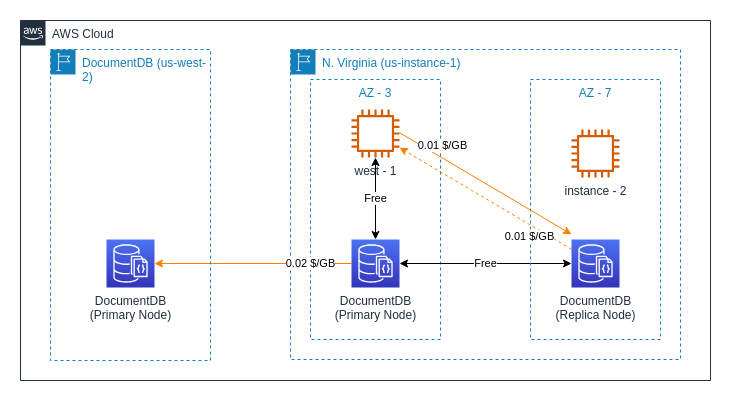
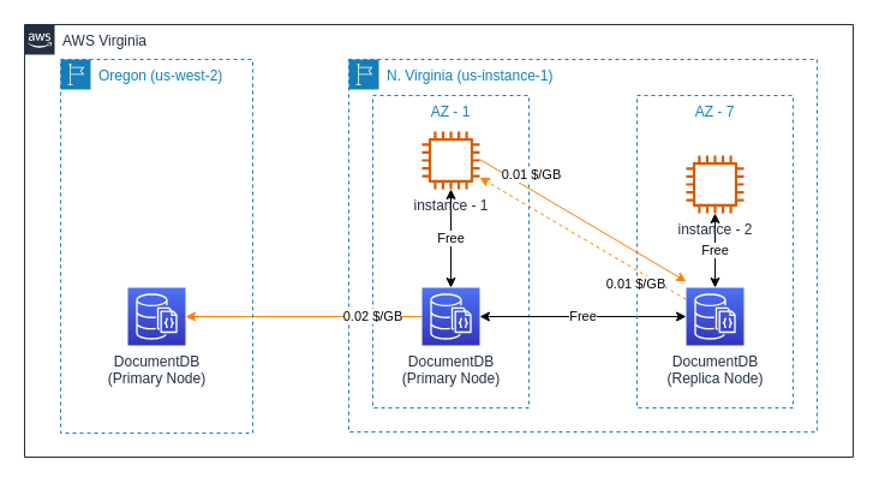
  <mxCell id="0" />
  <mxCell id="1" parent="0" />
  <mxCell id="2" value="N. Virginia (us-instance-1)" style="points=[[0,0],[0.25,0],[0.5,0],[0.75,0],[1,0],[1,0.25],[1,0.5],[1,0.75],[1,1],[0.75,1],[0.5,1],[0.25,1],[0,1],[0,0.75],[0,0.5],[0,0.25]];outlineConnect=0;gradientColor=none;html=1;whiteSpace=wrap;fontSize=12;fontStyle=0;container=1;pointerEvents=0;collapsible=0;recursiveResize=0;shape=mxgraph.aws4.group;grIcon=mxgraph.aws4.group_region;strokeColor=#147EBA;fillColor=none;verticalAlign=top;align=left;spacingLeft=30;fontColor=#147EBA;dashed=1;" parent="1" vertex="1"><mxGeometry x="290" y="49" width="390" height="310" as="geometry" /></mxCell>
- <mxCell id="3" value="AZ - 3" style="fillColor=none;strokeColor=#147EBA;dashed=1;verticalAlign=top;fontStyle=0;fontColor=#147EBA;" parent="1" vertex="1"><mxGeometry x="310" y="79" width="130" height="260" as="geometry" /></mxCell>
+ <mxCell id="3" value="AZ - 1" style="fillColor=none;strokeColor=#147EBA;dashed=1;verticalAlign=top;fontStyle=0;fontColor=#147EBA;" parent="1" vertex="1"><mxGeometry x="310" y="79" width="130" height="260" as="geometry" /></mxCell>
  <mxCell id="4" value="Free" style="edgeStyle=orthogonalEdgeStyle;rounded=0;orthogonalLoop=1;jettySize=auto;html=1;entryX=0;entryY=0.5;entryDx=0;entryDy=0;entryPerimeter=0;startArrow=classic;startFill=1;" parent="1" source="7" target="12" edge="1"><mxGeometry relative="1" as="geometry" /></mxCell>
  <mxCell id="5" value="Free" style="edgeStyle=orthogonalEdgeStyle;rounded=0;orthogonalLoop=1;jettySize=auto;html=1;startArrow=classic;startFill=1;" parent="1" source="7" target="15" edge="1"><mxGeometry relative="1" as="geometry" /></mxCell>
  <mxCell id="6" value="0.02 $/GB" style="edgeStyle=orthogonalEdgeStyle;rounded=0;orthogonalLoop=1;jettySize=auto;html=1;strokeColor=#FF8000;" edge="1" parent="1" source="7" target="18"><mxGeometry x="-0.584" relative="1" as="geometry"><mxPoint as="offset" /></mxGeometry></mxCell>
  <mxCell id="7" value="DocumentDB&lt;br&gt;(Primary Node)" style="sketch=0;points=[[0,0,0],[0.25,0,0],[0.5,0,0],[0.75,0,0],[1,0,0],[0,1,0],[0.25,1,0],[0.5,1,0],[0.75,1,0],[1,1,0],[0,0.25,0],[0,0.5,0],[0,0.75,0],[1,0.25,0],[1,0.5,0],[1,0.75,0]];outlineConnect=0;fontColor=#232F3E;gradientColor=#4D72F3;gradientDirection=north;fillColor=#3334B9;strokeColor=#ffffff;dashed=0;verticalLabelPosition=bottom;verticalAlign=top;align=center;html=1;fontSize=12;fontStyle=0;aspect=fixed;shape=mxgraph.aws4.resourceIcon;resIcon=mxgraph.aws4.documentdb_with_mongodb_compatibility;" parent="1" vertex="1"><mxGeometry x="351" y="239" width="48" height="48" as="geometry" /></mxCell>
  <mxCell id="8" value="AZ - 7" style="fillColor=none;strokeColor=#147EBA;dashed=1;verticalAlign=top;fontStyle=0;fontColor=#147EBA;" parent="1" vertex="1"><mxGeometry x="530" y="79" width="130" height="260" as="geometry" /></mxCell>
+ <mxCell id="9" value="Free" style="edgeStyle=orthogonalEdgeStyle;rounded=0;orthogonalLoop=1;jettySize=auto;html=1;startArrow=classic;startFill=1;" parent="1" source="12" target="16" edge="1"><mxGeometry relative="1" as="geometry" /></mxCell>
  <mxCell id="10" style="edgeStyle=none;rounded=0;orthogonalLoop=1;jettySize=auto;html=1;strokeColor=#FF8000;dashed=1;" edge="1" parent="1" source="12" target="15"><mxGeometry relative="1" as="geometry" /></mxCell>
  <mxCell id="11" value="0.01 $/GB" style="edgeLabel;html=1;align=center;verticalAlign=middle;resizable=0;points=[];" vertex="1" connectable="0" parent="10"><mxGeometry x="-0.714" y="1" relative="1" as="geometry"><mxPoint x="-17" y="1" as="offset" /></mxGeometry></mxCell>
  <mxCell id="12" value="DocumentDB&lt;br&gt;(Replica Node)" style="sketch=0;points=[[0,0,0],[0.25,0,0],[0.5,0,0],[0.75,0,0],[1,0,0],[0,1,0],[0.25,1,0],[0.5,1,0],[0.75,1,0],[1,1,0],[0,0.25,0],[0,0.5,0],[0,0.75,0],[1,0.25,0],[1,0.5,0],[1,0.75,0]];outlineConnect=0;fontColor=#232F3E;gradientColor=#4D72F3;gradientDirection=north;fillColor=#3334B9;strokeColor=#ffffff;dashed=0;verticalLabelPosition=bottom;verticalAlign=top;align=center;html=1;fontSize=12;fontStyle=0;aspect=fixed;shape=mxgraph.aws4.resourceIcon;resIcon=mxgraph.aws4.documentdb_with_mongodb_compatibility;" parent="1" vertex="1"><mxGeometry x="571" y="239" width="48" height="48" as="geometry" /></mxCell>
  <mxCell id="13" style="rounded=0;orthogonalLoop=1;jettySize=auto;html=1;strokeColor=#FF8000;" edge="1" parent="1"><mxGeometry relative="1" as="geometry"><mxPoint x="399" y="132.182" as="sourcePoint" /><mxPoint x="571" y="233.818" as="targetPoint" /></mxGeometry></mxCell>
  <mxCell id="14" value="0.01 $/GB" style="edgeLabel;html=1;align=center;verticalAlign=middle;resizable=0;points=[];" vertex="1" connectable="0" parent="13"><mxGeometry x="-0.603" y="2" relative="1" as="geometry"><mxPoint x="7" y="-6" as="offset" /></mxGeometry></mxCell>
- <mxCell id="15" value="west - 1" style="sketch=0;outlineConnect=0;fontColor=#232F3E;gradientColor=none;fillColor=#D45B07;strokeColor=none;dashed=0;verticalLabelPosition=bottom;verticalAlign=top;align=center;html=1;fontSize=12;fontStyle=0;aspect=fixed;pointerEvents=1;shape=mxgraph.aws4.instance2;" parent="1" vertex="1"><mxGeometry x="351" y="109" width="48" height="48" as="geometry" /></mxCell>
+ <mxCell id="15" value="instance - 1" style="sketch=0;outlineConnect=0;fontColor=#232F3E;gradientColor=none;fillColor=#D45B07;strokeColor=none;dashed=0;verticalLabelPosition=bottom;verticalAlign=top;align=center;html=1;fontSize=12;fontStyle=0;aspect=fixed;pointerEvents=1;shape=mxgraph.aws4.instance2;" parent="1" vertex="1"><mxGeometry x="351" y="109" width="48" height="48" as="geometry" /></mxCell>
  <mxCell id="16" value="instance - 2" style="sketch=0;outlineConnect=0;fontColor=#232F3E;gradientColor=none;fillColor=#D45B07;strokeColor=none;dashed=0;verticalLabelPosition=bottom;verticalAlign=top;align=center;html=1;fontSize=12;fontStyle=0;aspect=fixed;pointerEvents=1;shape=mxgraph.aws4.instance2;" parent="1" vertex="1"><mxGeometry x="571" y="129" width="48" height="48" as="geometry" /></mxCell>
- <mxCell id="17" value="DocumentDB (us-west-2)" style="points=[[0,0],[0.25,0],[0.5,0],[0.75,0],[1,0],[1,0.25],[1,0.5],[1,0.75],[1,1],[0.75,1],[0.5,1],[0.25,1],[0,1],[0,0.75],[0,0.5],[0,0.25]];outlineConnect=0;gradientColor=none;html=1;whiteSpace=wrap;fontSize=12;fontStyle=0;container=1;pointerEvents=0;collapsible=0;recursiveResize=0;shape=mxgraph.aws4.group;grIcon=mxgraph.aws4.group_region;strokeColor=#147EBA;fillColor=none;verticalAlign=top;align=left;spacingLeft=30;fontColor=#147EBA;dashed=1;" parent="1" vertex="1"><mxGeometry x="50" y="49" width="160" height="311" as="geometry" /></mxCell>
+ <mxCell id="17" value="Oregon (us-west-2)" style="points=[[0,0],[0.25,0],[0.5,0],[0.75,0],[1,0],[1,0.25],[1,0.5],[1,0.75],[1,1],[0.75,1],[0.5,1],[0.25,1],[0,1],[0,0.75],[0,0.5],[0,0.25]];outlineConnect=0;gradientColor=none;html=1;whiteSpace=wrap;fontSize=12;fontStyle=0;container=1;pointerEvents=0;collapsible=0;recursiveResize=0;shape=mxgraph.aws4.group;grIcon=mxgraph.aws4.group_region;strokeColor=#147EBA;fillColor=none;verticalAlign=top;align=left;spacingLeft=30;fontColor=#147EBA;dashed=1;" parent="1" vertex="1"><mxGeometry x="50" y="49" width="160" height="311" as="geometry" /></mxCell>
  <mxCell id="18" value="DocumentDB&lt;br&gt;(Primary Node)" style="sketch=0;points=[[0,0,0],[0.25,0,0],[0.5,0,0],[0.75,0,0],[1,0,0],[0,1,0],[0.25,1,0],[0.5,1,0],[0.75,1,0],[1,1,0],[0,0.25,0],[0,0.5,0],[0,0.75,0],[1,0.25,0],[1,0.5,0],[1,0.75,0]];outlineConnect=0;fontColor=#232F3E;gradientColor=#4D72F3;gradientDirection=north;fillColor=#3334B9;strokeColor=#ffffff;dashed=0;verticalLabelPosition=bottom;verticalAlign=top;align=center;html=1;fontSize=12;fontStyle=0;aspect=fixed;shape=mxgraph.aws4.resourceIcon;resIcon=mxgraph.aws4.documentdb_with_mongodb_compatibility;" parent="17" vertex="1"><mxGeometry x="56" y="190" width="48" height="48" as="geometry" /></mxCell>
- <mxCell id="19" value="AWS Cloud" style="points=[[0,0],[0.25,0],[0.5,0],[0.75,0],[1,0],[1,0.25],[1,0.5],[1,0.75],[1,1],[0.75,1],[0.5,1],[0.25,1],[0,1],[0,0.75],[0,0.5],[0,0.25]];outlineConnect=0;gradientColor=none;html=1;whiteSpace=wrap;fontSize=12;fontStyle=0;container=1;pointerEvents=0;collapsible=0;recursiveResize=0;shape=mxgraph.aws4.group;grIcon=mxgraph.aws4.group_aws_cloud_alt;strokeColor=#232F3E;fillColor=none;verticalAlign=top;align=left;spacingLeft=30;fontColor=#232F3E;dashed=0;" vertex="1" parent="1"><mxGeometry x="20" y="20" width="690" height="360" as="geometry" /></mxCell>
+ <mxCell id="19" value="AWS Virginia" style="points=[[0,0],[0.25,0],[0.5,0],[0.75,0],[1,0],[1,0.25],[1,0.5],[1,0.75],[1,1],[0.75,1],[0.5,1],[0.25,1],[0,1],[0,0.75],[0,0.5],[0,0.25]];outlineConnect=0;gradientColor=none;html=1;whiteSpace=wrap;fontSize=12;fontStyle=0;container=1;pointerEvents=0;collapsible=0;recursiveResize=0;shape=mxgraph.aws4.group;grIcon=mxgraph.aws4.group_aws_cloud_alt;strokeColor=#232F3E;fillColor=none;verticalAlign=top;align=left;spacingLeft=30;fontColor=#232F3E;dashed=0;" vertex="1" parent="1"><mxGeometry x="20" y="20" width="690" height="360" as="geometry" /></mxCell>
